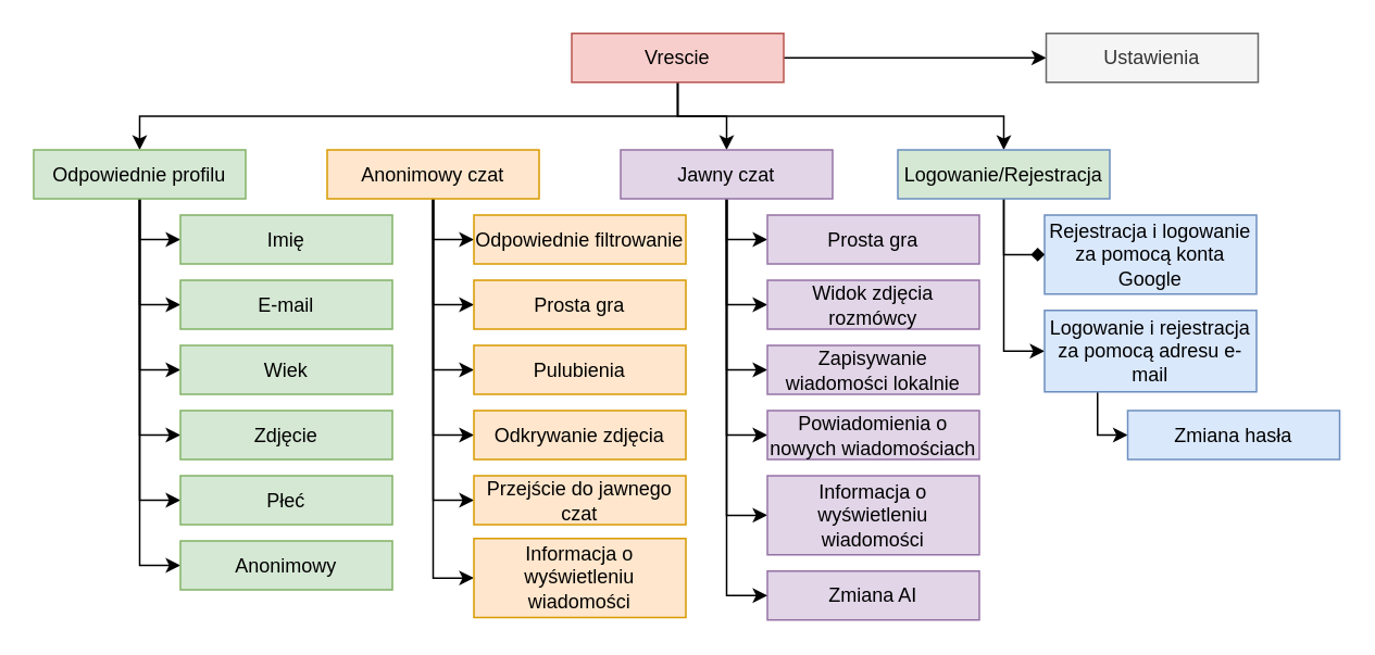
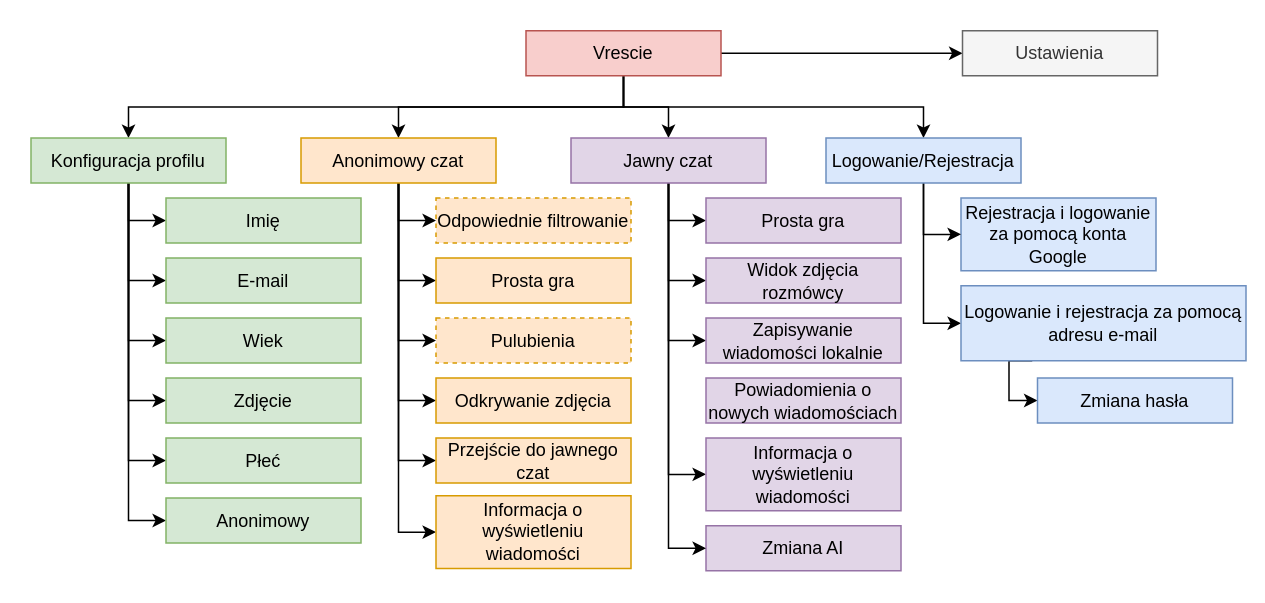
  <mxCell id="0" />
  <mxCell id="1" parent="0" />
  <mxCell id="2" style="edgeStyle=orthogonalEdgeStyle;rounded=0;orthogonalLoop=1;jettySize=auto;html=1;exitX=0.5;exitY=1;exitDx=0;exitDy=0;entryX=0.5;entryY=0;entryDx=0;entryDy=0;" parent="1" source="7" target="40" edge="1"><mxGeometry relative="1" as="geometry" /></mxCell>
+ <mxCell id="3" style="edgeStyle=orthogonalEdgeStyle;rounded=0;orthogonalLoop=1;jettySize=auto;html=1;exitX=0.5;exitY=1;exitDx=0;exitDy=0;" parent="1" source="7" target="25" edge="1"><mxGeometry relative="1" as="geometry" /></mxCell>
  <mxCell id="4" style="edgeStyle=orthogonalEdgeStyle;rounded=0;orthogonalLoop=1;jettySize=auto;html=1;exitX=0.5;exitY=1;exitDx=0;exitDy=0;" parent="1" source="7" target="14" edge="1"><mxGeometry relative="1" as="geometry" /></mxCell>
  <mxCell id="5" style="edgeStyle=orthogonalEdgeStyle;rounded=0;orthogonalLoop=1;jettySize=auto;html=1;exitX=0.5;exitY=1;exitDx=0;exitDy=0;entryX=0.5;entryY=0;entryDx=0;entryDy=0;" parent="1" source="7" target="33" edge="1"><mxGeometry relative="1" as="geometry" /></mxCell>
  <mxCell id="6" style="edgeStyle=orthogonalEdgeStyle;rounded=0;orthogonalLoop=1;jettySize=auto;html=1;exitX=1;exitY=0.5;exitDx=0;exitDy=0;entryX=0;entryY=0.5;entryDx=0;entryDy=0;" parent="1" source="7" target="54" edge="1"><mxGeometry relative="1" as="geometry" /></mxCell>
  <mxCell id="7" value="Vrescie" style="rounded=0;whiteSpace=wrap;html=1;fillColor=#f8cecc;strokeColor=#b85450;" parent="1" vertex="1"><mxGeometry x="350" y="20" width="130" height="30" as="geometry" /></mxCell>
  <mxCell id="8" style="edgeStyle=orthogonalEdgeStyle;rounded=0;orthogonalLoop=1;jettySize=auto;html=1;exitX=0.5;exitY=1;exitDx=0;exitDy=0;entryX=0;entryY=0.5;entryDx=0;entryDy=0;" parent="1" source="14" target="15" edge="1"><mxGeometry relative="1" as="geometry"><Array as="points"><mxPoint x="85" y="147" /></Array></mxGeometry></mxCell>
  <mxCell id="9" style="edgeStyle=orthogonalEdgeStyle;rounded=0;orthogonalLoop=1;jettySize=auto;html=1;exitX=0.5;exitY=1;exitDx=0;exitDy=0;entryX=0;entryY=0.5;entryDx=0;entryDy=0;" parent="1" source="14" target="16" edge="1"><mxGeometry relative="1" as="geometry" /></mxCell>
  <mxCell id="10" style="edgeStyle=orthogonalEdgeStyle;rounded=0;orthogonalLoop=1;jettySize=auto;html=1;exitX=0.5;exitY=1;exitDx=0;exitDy=0;entryX=0;entryY=0.5;entryDx=0;entryDy=0;" parent="1" source="14" target="27" edge="1"><mxGeometry relative="1" as="geometry" /></mxCell>
  <mxCell id="11" style="edgeStyle=orthogonalEdgeStyle;rounded=0;orthogonalLoop=1;jettySize=auto;html=1;exitX=0.5;exitY=1;exitDx=0;exitDy=0;entryX=0;entryY=0.5;entryDx=0;entryDy=0;" parent="1" source="14" target="17" edge="1"><mxGeometry relative="1" as="geometry" /></mxCell>
  <mxCell id="12" style="edgeStyle=orthogonalEdgeStyle;rounded=0;orthogonalLoop=1;jettySize=auto;html=1;exitX=0.5;exitY=1;exitDx=0;exitDy=0;entryX=0;entryY=0.5;entryDx=0;entryDy=0;" parent="1" source="14" target="18" edge="1"><mxGeometry relative="1" as="geometry" /></mxCell>
  <mxCell id="13" style="edgeStyle=orthogonalEdgeStyle;rounded=0;orthogonalLoop=1;jettySize=auto;html=1;exitX=0.5;exitY=1;exitDx=0;exitDy=0;entryX=0;entryY=0.5;entryDx=0;entryDy=0;" parent="1" source="14" target="46" edge="1"><mxGeometry relative="1" as="geometry" /></mxCell>
- <mxCell id="14" value="Odpowiednie profilu" style="rounded=0;whiteSpace=wrap;html=1;fillColor=#d5e8d4;strokeColor=#82b366;" parent="1" vertex="1"><mxGeometry x="20" y="91.5" width="130" height="30" as="geometry" /></mxCell>
+ <mxCell id="14" value="Konfiguracja profilu" style="rounded=0;whiteSpace=wrap;html=1;fillColor=#d5e8d4;strokeColor=#82b366;" parent="1" vertex="1"><mxGeometry x="20" y="91.5" width="130" height="30" as="geometry" /></mxCell>
  <mxCell id="15" value="Imię" style="rounded=0;whiteSpace=wrap;html=1;fillColor=#d5e8d4;strokeColor=#82b366;" parent="1" vertex="1"><mxGeometry x="110" y="131.5" width="130" height="30" as="geometry" /></mxCell>
  <mxCell id="16" value="Wiek" style="rounded=0;whiteSpace=wrap;html=1;fillColor=#d5e8d4;strokeColor=#82b366;" parent="1" vertex="1"><mxGeometry x="110" y="211.5" width="130" height="30" as="geometry" /></mxCell>
  <mxCell id="17" value="Anonimowy" style="rounded=0;whiteSpace=wrap;html=1;fillColor=#d5e8d4;strokeColor=#82b366;" parent="1" vertex="1"><mxGeometry x="110" y="331.5" width="130" height="30" as="geometry" /></mxCell>
  <mxCell id="18" value="Płeć" style="rounded=0;whiteSpace=wrap;html=1;fillColor=#d5e8d4;strokeColor=#82b366;" parent="1" vertex="1"><mxGeometry x="110" y="291.5" width="130" height="30" as="geometry" /></mxCell>
  <mxCell id="19" style="edgeStyle=orthogonalEdgeStyle;rounded=0;orthogonalLoop=1;jettySize=auto;html=1;exitX=0.5;exitY=1;exitDx=0;exitDy=0;entryX=0;entryY=0.5;entryDx=0;entryDy=0;" parent="1" source="25" target="30" edge="1"><mxGeometry relative="1" as="geometry"><Array as="points"><mxPoint x="265" y="147" /></Array></mxGeometry></mxCell>
  <mxCell id="20" style="edgeStyle=orthogonalEdgeStyle;rounded=0;orthogonalLoop=1;jettySize=auto;html=1;exitX=0.5;exitY=1;exitDx=0;exitDy=0;entryX=0;entryY=0.5;entryDx=0;entryDy=0;" parent="1" source="25" target="28" edge="1"><mxGeometry relative="1" as="geometry" /></mxCell>
  <mxCell id="21" style="edgeStyle=orthogonalEdgeStyle;rounded=0;orthogonalLoop=1;jettySize=auto;html=1;exitX=0.5;exitY=1;exitDx=0;exitDy=0;entryX=0;entryY=0.5;entryDx=0;entryDy=0;" parent="1" source="25" target="47" edge="1"><mxGeometry relative="1" as="geometry" /></mxCell>
  <mxCell id="22" style="edgeStyle=orthogonalEdgeStyle;rounded=0;orthogonalLoop=1;jettySize=auto;html=1;exitX=0.5;exitY=1;exitDx=0;exitDy=0;entryX=0;entryY=0.5;entryDx=0;entryDy=0;" parent="1" source="25" target="48" edge="1"><mxGeometry relative="1" as="geometry" /></mxCell>
  <mxCell id="23" style="edgeStyle=orthogonalEdgeStyle;rounded=0;orthogonalLoop=1;jettySize=auto;html=1;exitX=0.5;exitY=1;exitDx=0;exitDy=0;entryX=0;entryY=0.5;entryDx=0;entryDy=0;" parent="1" source="25" target="49" edge="1"><mxGeometry relative="1" as="geometry" /></mxCell>
  <mxCell id="24" style="edgeStyle=orthogonalEdgeStyle;rounded=0;orthogonalLoop=1;jettySize=auto;html=1;exitX=0.5;exitY=1;exitDx=0;exitDy=0;entryX=0;entryY=0.5;entryDx=0;entryDy=0;" parent="1" source="25" target="50" edge="1"><mxGeometry relative="1" as="geometry" /></mxCell>
  <mxCell id="25" value="Anonimowy czat" style="rounded=0;whiteSpace=wrap;html=1;fillColor=#ffe6cc;strokeColor=#d79b00;" parent="1" vertex="1"><mxGeometry x="200" y="91.5" width="130" height="30" as="geometry" /></mxCell>
  <mxCell id="26" value="Rejestracja i logowanie za pomocą konta Google" style="rounded=0;whiteSpace=wrap;html=1;fillColor=#dae8fc;strokeColor=#6c8ebf;" parent="1" vertex="1"><mxGeometry x="640" y="131.5" width="130" height="48.5" as="geometry" /></mxCell>
  <mxCell id="27" value="Zdjęcie" style="rounded=0;whiteSpace=wrap;html=1;fillColor=#d5e8d4;strokeColor=#82b366;" parent="1" vertex="1"><mxGeometry x="110" y="251.5" width="130" height="30" as="geometry" /></mxCell>
  <mxCell id="28" value="Prosta gra" style="rounded=0;whiteSpace=wrap;html=1;fillColor=#ffe6cc;strokeColor=#d79b00;" parent="1" vertex="1"><mxGeometry x="290" y="171.5" width="130" height="30" as="geometry" /></mxCell>
  <mxCell id="29" value="Zmiana AI" style="rounded=0;whiteSpace=wrap;html=1;fillColor=#e1d5e7;strokeColor=#9673a6;" parent="1" vertex="1"><mxGeometry x="470" y="350" width="130" height="30" as="geometry" /></mxCell>
- <mxCell id="30" value="Odpowiednie filtrowanie" style="rounded=0;whiteSpace=wrap;html=1;fillColor=#ffe6cc;strokeColor=#d79b00;" parent="1" vertex="1"><mxGeometry x="290" y="131.5" width="130" height="30" as="geometry" /></mxCell>
- <mxCell id="31" style="edgeStyle=orthogonalEdgeStyle;rounded=0;orthogonalLoop=1;jettySize=auto;html=1;exitX=0.5;exitY=1;exitDx=0;exitDy=0;entryX=0;entryY=0.5;entryDx=0;entryDy=0;endArrow=diamond;" parent="1" source="33" target="26" edge="1"><mxGeometry relative="1" as="geometry"><Array as="points"><mxPoint x="615" y="156" /></Array></mxGeometry></mxCell>
+ <mxCell id="30" value="Odpowiednie filtrowanie" style="rounded=0;whiteSpace=wrap;html=1;fillColor=#ffe6cc;strokeColor=#d79b00;dashed=1;" parent="1" vertex="1"><mxGeometry x="290" y="131.5" width="130" height="30" as="geometry" /></mxCell>
+ <mxCell id="31" style="edgeStyle=orthogonalEdgeStyle;rounded=0;orthogonalLoop=1;jettySize=auto;html=1;exitX=0.5;exitY=1;exitDx=0;exitDy=0;entryX=0;entryY=0.5;entryDx=0;entryDy=0;" parent="1" source="33" target="26" edge="1"><mxGeometry relative="1" as="geometry"><Array as="points"><mxPoint x="615" y="156" /></Array></mxGeometry></mxCell>
  <mxCell id="32" style="edgeStyle=orthogonalEdgeStyle;rounded=0;orthogonalLoop=1;jettySize=auto;html=1;exitX=0.5;exitY=1;exitDx=0;exitDy=0;entryX=0;entryY=0.5;entryDx=0;entryDy=0;" parent="1" source="33" target="52" edge="1"><mxGeometry relative="1" as="geometry" /></mxCell>
- <mxCell id="33" value="Logowanie/Rejestracja" style="rounded=0;whiteSpace=wrap;html=1;fillColor=#d5e8d4;strokeColor=#6c8ebf;" parent="1" vertex="1"><mxGeometry x="550" y="91.5" width="130" height="30" as="geometry" /></mxCell>
+ <mxCell id="33" value="Logowanie/Rejestracja" style="rounded=0;whiteSpace=wrap;html=1;fillColor=#dae8fc;strokeColor=#6c8ebf;" parent="1" vertex="1"><mxGeometry x="550" y="91.5" width="130" height="30" as="geometry" /></mxCell>
  <mxCell id="34" style="edgeStyle=orthogonalEdgeStyle;rounded=0;orthogonalLoop=1;jettySize=auto;html=1;exitX=0.5;exitY=1;exitDx=0;exitDy=0;entryX=0;entryY=0.5;entryDx=0;entryDy=0;" parent="1" source="40" target="45" edge="1"><mxGeometry relative="1" as="geometry"><Array as="points"><mxPoint x="445" y="147" /></Array></mxGeometry></mxCell>
  <mxCell id="35" style="edgeStyle=orthogonalEdgeStyle;rounded=0;orthogonalLoop=1;jettySize=auto;html=1;exitX=0.5;exitY=1;exitDx=0;exitDy=0;entryX=0;entryY=0.5;entryDx=0;entryDy=0;" parent="1" source="40" target="43" edge="1"><mxGeometry relative="1" as="geometry" /></mxCell>
  <mxCell id="36" style="edgeStyle=orthogonalEdgeStyle;rounded=0;orthogonalLoop=1;jettySize=auto;html=1;exitX=0.5;exitY=1;exitDx=0;exitDy=0;entryX=0;entryY=0.5;entryDx=0;entryDy=0;" parent="1" source="40" target="44" edge="1"><mxGeometry relative="1" as="geometry" /></mxCell>
- <mxCell id="37" style="edgeStyle=orthogonalEdgeStyle;rounded=0;orthogonalLoop=1;jettySize=auto;html=1;exitX=0.5;exitY=1;exitDx=0;exitDy=0;entryX=0;entryY=0.5;entryDx=0;entryDy=0;" parent="1" source="40" target="41" edge="1"><mxGeometry relative="1" as="geometry" /></mxCell>
  <mxCell id="38" style="edgeStyle=orthogonalEdgeStyle;rounded=0;orthogonalLoop=1;jettySize=auto;html=1;exitX=0.5;exitY=1;exitDx=0;exitDy=0;entryX=0;entryY=0.5;entryDx=0;entryDy=0;" parent="1" source="40" target="42" edge="1"><mxGeometry relative="1" as="geometry" /></mxCell>
  <mxCell id="39" style="edgeStyle=orthogonalEdgeStyle;rounded=0;orthogonalLoop=1;jettySize=auto;html=1;exitX=0.5;exitY=1;exitDx=0;exitDy=0;entryX=0;entryY=0.5;entryDx=0;entryDy=0;" edge="1" parent="1" source="40" target="29"><mxGeometry relative="1" as="geometry" /></mxCell>
  <mxCell id="40" value="Jawny czat" style="rounded=0;whiteSpace=wrap;html=1;fillColor=#e1d5e7;strokeColor=#9673a6;" parent="1" vertex="1"><mxGeometry x="380" y="91.5" width="130" height="30" as="geometry" /></mxCell>
  <mxCell id="41" value="Powiadomienia o nowych wiadomościach" style="rounded=0;whiteSpace=wrap;html=1;fillColor=#e1d5e7;strokeColor=#9673a6;" parent="1" vertex="1"><mxGeometry x="470" y="251.5" width="130" height="30" as="geometry" /></mxCell>
  <mxCell id="42" value="Informacja o wyświetleniu wiadomości" style="rounded=0;whiteSpace=wrap;html=1;fillColor=#e1d5e7;strokeColor=#9673a6;" parent="1" vertex="1"><mxGeometry x="470" y="291.5" width="130" height="48.5" as="geometry" /></mxCell>
  <mxCell id="43" value="Widok zdjęcia rozmówcy" style="rounded=0;whiteSpace=wrap;html=1;fillColor=#e1d5e7;strokeColor=#9673a6;" parent="1" vertex="1"><mxGeometry x="470" y="171.5" width="130" height="30" as="geometry" /></mxCell>
  <mxCell id="44" value="Zapisywanie wiadomości lokalnie" style="rounded=0;whiteSpace=wrap;html=1;fillColor=#e1d5e7;strokeColor=#9673a6;" parent="1" vertex="1"><mxGeometry x="470" y="211.5" width="130" height="30" as="geometry" /></mxCell>
  <mxCell id="45" value="Prosta gra" style="rounded=0;whiteSpace=wrap;html=1;fillColor=#e1d5e7;strokeColor=#9673a6;" parent="1" vertex="1"><mxGeometry x="470" y="131.5" width="130" height="30" as="geometry" /></mxCell>
  <mxCell id="46" value="E-mail" style="rounded=0;whiteSpace=wrap;html=1;fillColor=#d5e8d4;strokeColor=#82b366;" parent="1" vertex="1"><mxGeometry x="110" y="171.5" width="130" height="30" as="geometry" /></mxCell>
- <mxCell id="47" value="Pulubienia" style="rounded=0;whiteSpace=wrap;html=1;fillColor=#ffe6cc;strokeColor=#d79b00;" parent="1" vertex="1"><mxGeometry x="290" y="211.5" width="130" height="30" as="geometry" /></mxCell>
+ <mxCell id="47" value="Pulubienia" style="rounded=0;whiteSpace=wrap;html=1;fillColor=#ffe6cc;strokeColor=#d79b00;dashed=1;" parent="1" vertex="1"><mxGeometry x="290" y="211.5" width="130" height="30" as="geometry" /></mxCell>
  <mxCell id="48" value="Odkrywanie zdjęcia" style="rounded=0;whiteSpace=wrap;html=1;fillColor=#ffe6cc;strokeColor=#d79b00;" parent="1" vertex="1"><mxGeometry x="290" y="251.5" width="130" height="30" as="geometry" /></mxCell>
  <mxCell id="49" value="Przejście do jawnego czat" style="rounded=0;whiteSpace=wrap;html=1;fillColor=#ffe6cc;strokeColor=#d79b00;" parent="1" vertex="1"><mxGeometry x="290" y="291.5" width="130" height="30" as="geometry" /></mxCell>
  <mxCell id="50" value="Informacja o wyświetleniu wiadomości" style="rounded=0;whiteSpace=wrap;html=1;fillColor=#ffe6cc;strokeColor=#d79b00;" parent="1" vertex="1"><mxGeometry x="290" y="330" width="130" height="48.5" as="geometry" /></mxCell>
  <mxCell id="51" style="edgeStyle=orthogonalEdgeStyle;rounded=0;orthogonalLoop=1;jettySize=auto;html=1;exitX=0.25;exitY=1;exitDx=0;exitDy=0;entryX=0;entryY=0.5;entryDx=0;entryDy=0;" parent="1" source="52" target="53" edge="1"><mxGeometry relative="1" as="geometry"><Array as="points"><mxPoint x="672" y="267" /></Array></mxGeometry></mxCell>
- <mxCell id="52" value="Logowanie i rejestracja za pomocą adresu e-mail" style="rounded=0;whiteSpace=wrap;html=1;fillColor=#dae8fc;strokeColor=#6c8ebf;" parent="1" vertex="1"><mxGeometry x="640" y="190" width="130" height="50" as="geometry" /></mxCell>
+ <mxCell id="52" value="Logowanie i rejestracja za pomocą adresu e-mail" style="rounded=0;whiteSpace=wrap;html=1;fillColor=#dae8fc;strokeColor=#6c8ebf;" parent="1" vertex="1"><mxGeometry x="640" y="190" width="190" height="50" as="geometry" /></mxCell>
  <mxCell id="53" value="Zmiana hasła" style="rounded=0;whiteSpace=wrap;html=1;fillColor=#dae8fc;strokeColor=#6c8ebf;" parent="1" vertex="1"><mxGeometry x="691" y="251.5" width="130" height="30" as="geometry" /></mxCell>
  <mxCell id="54" value="Ustawienia" style="rounded=0;whiteSpace=wrap;html=1;fillColor=#f5f5f5;strokeColor=#666666;fontColor=#333333;" parent="1" vertex="1"><mxGeometry x="641" y="20" width="130" height="30" as="geometry" /></mxCell>
